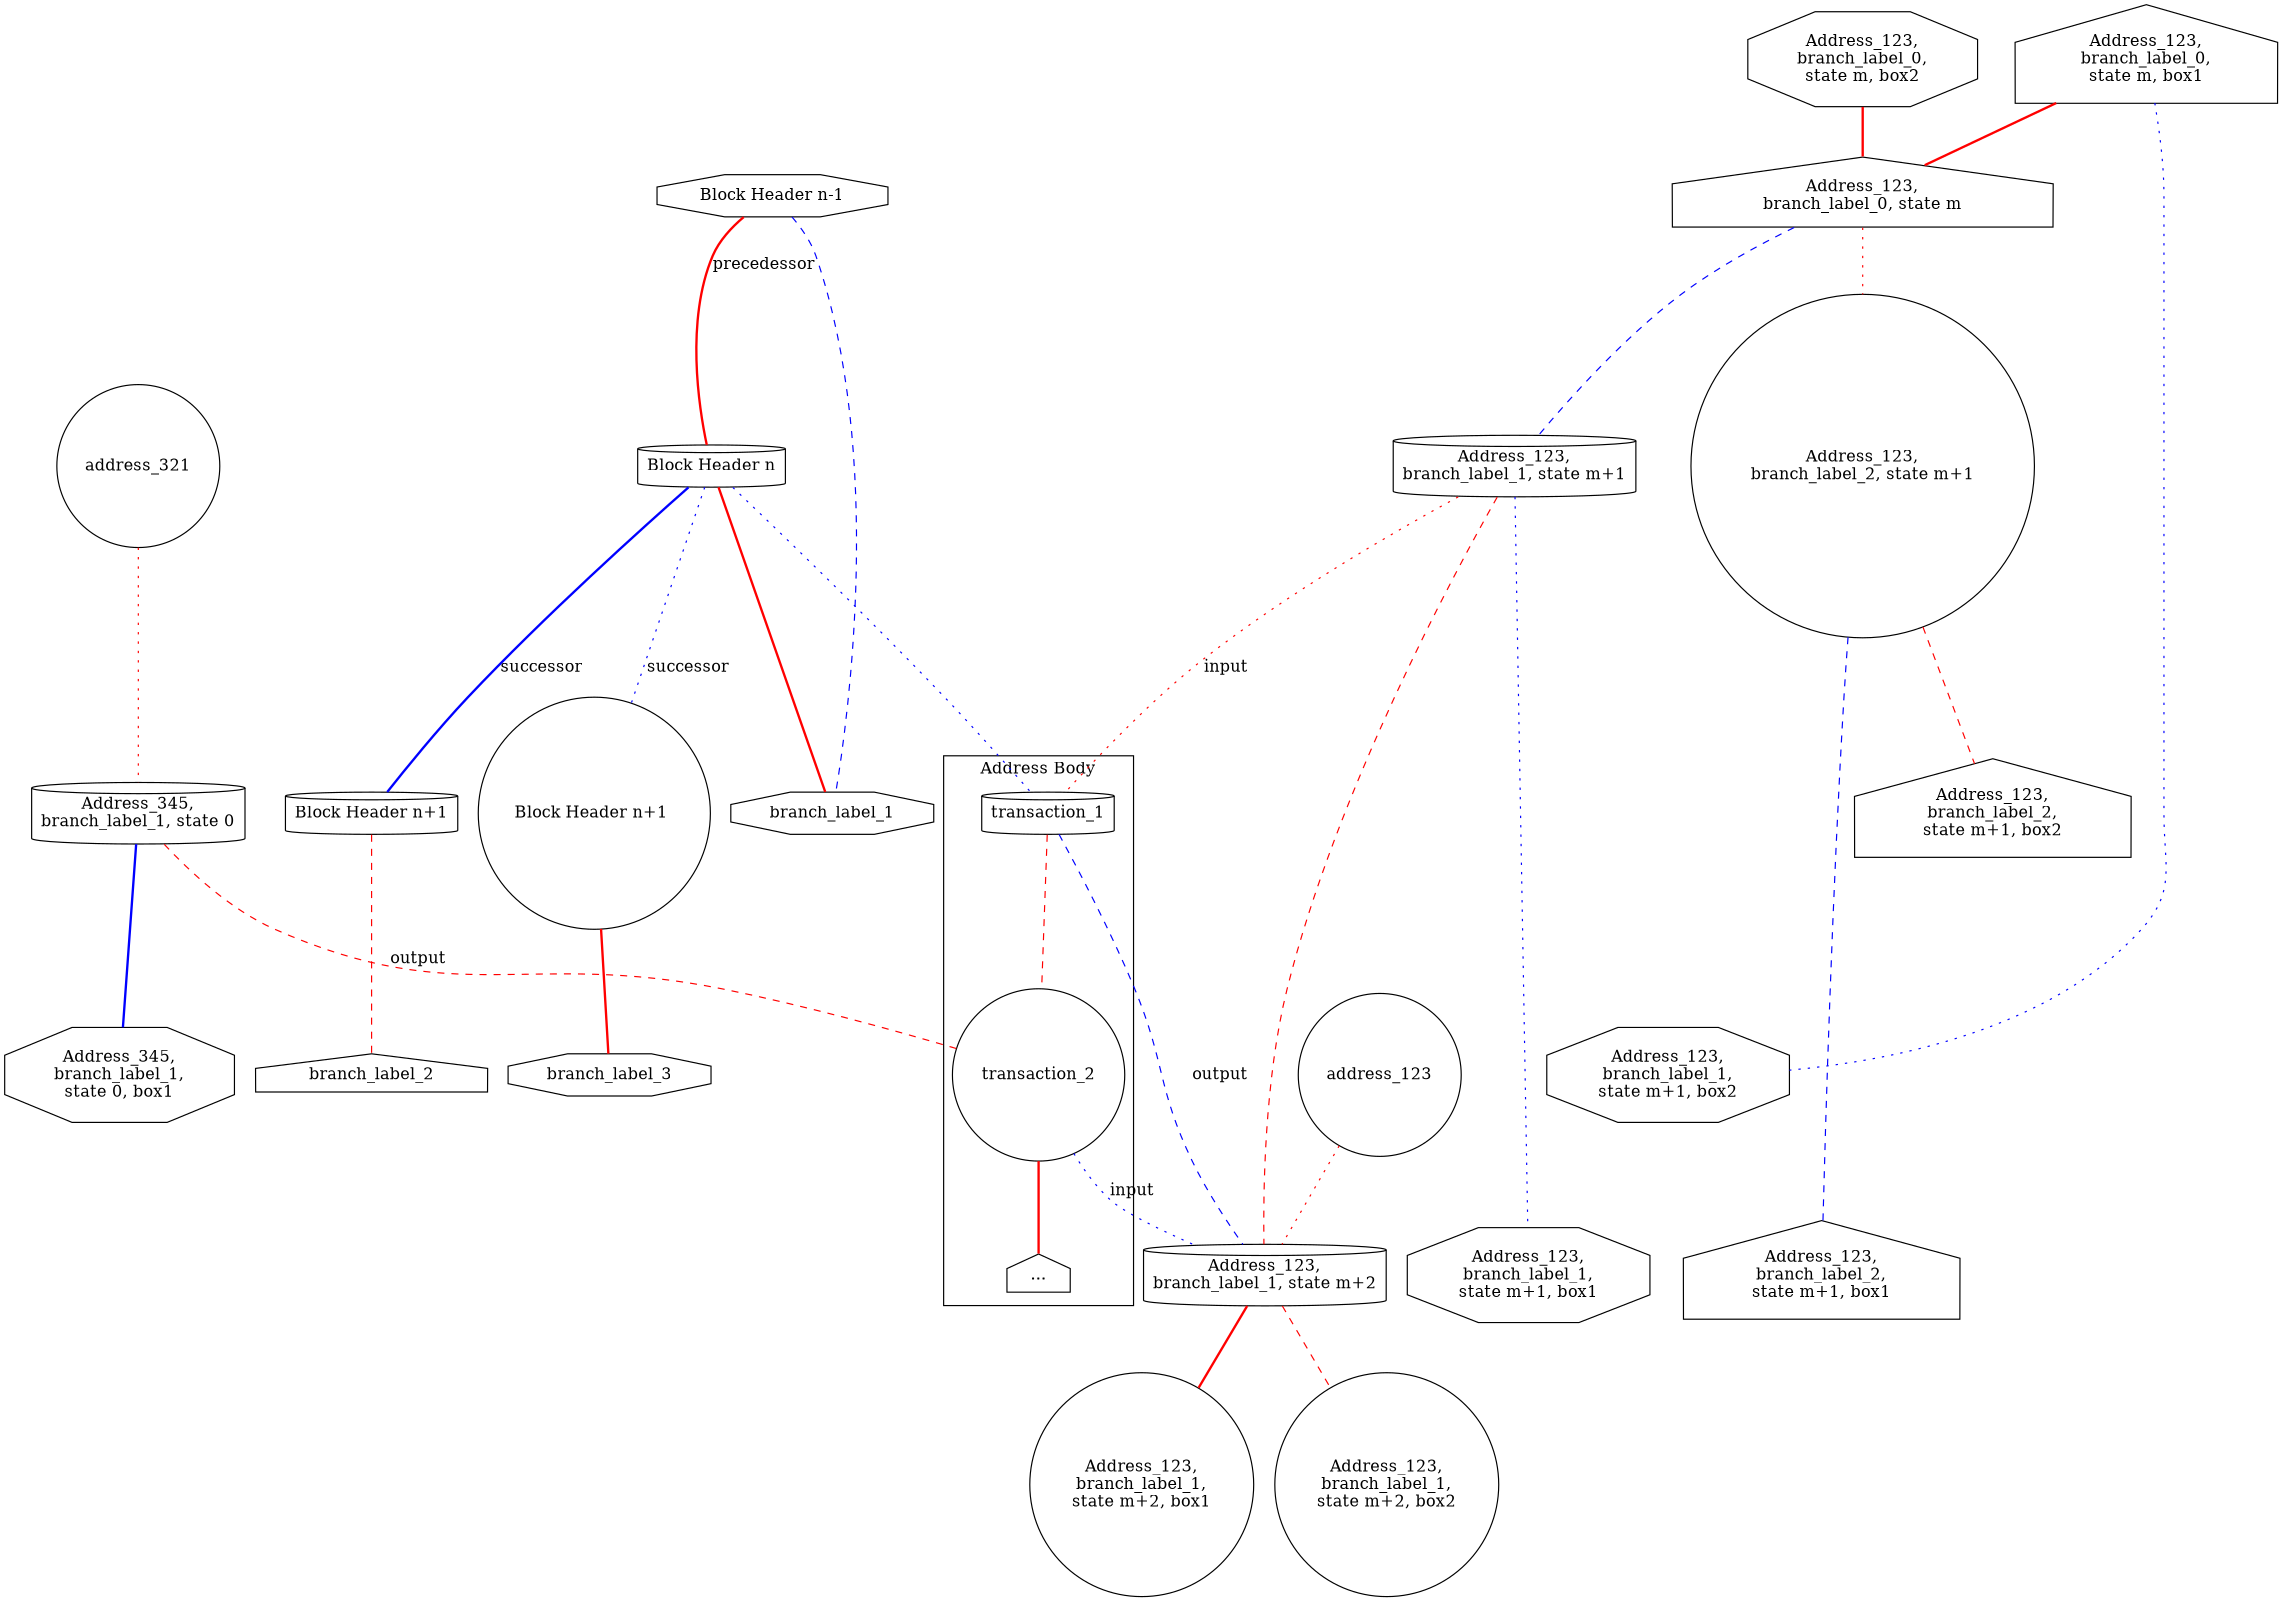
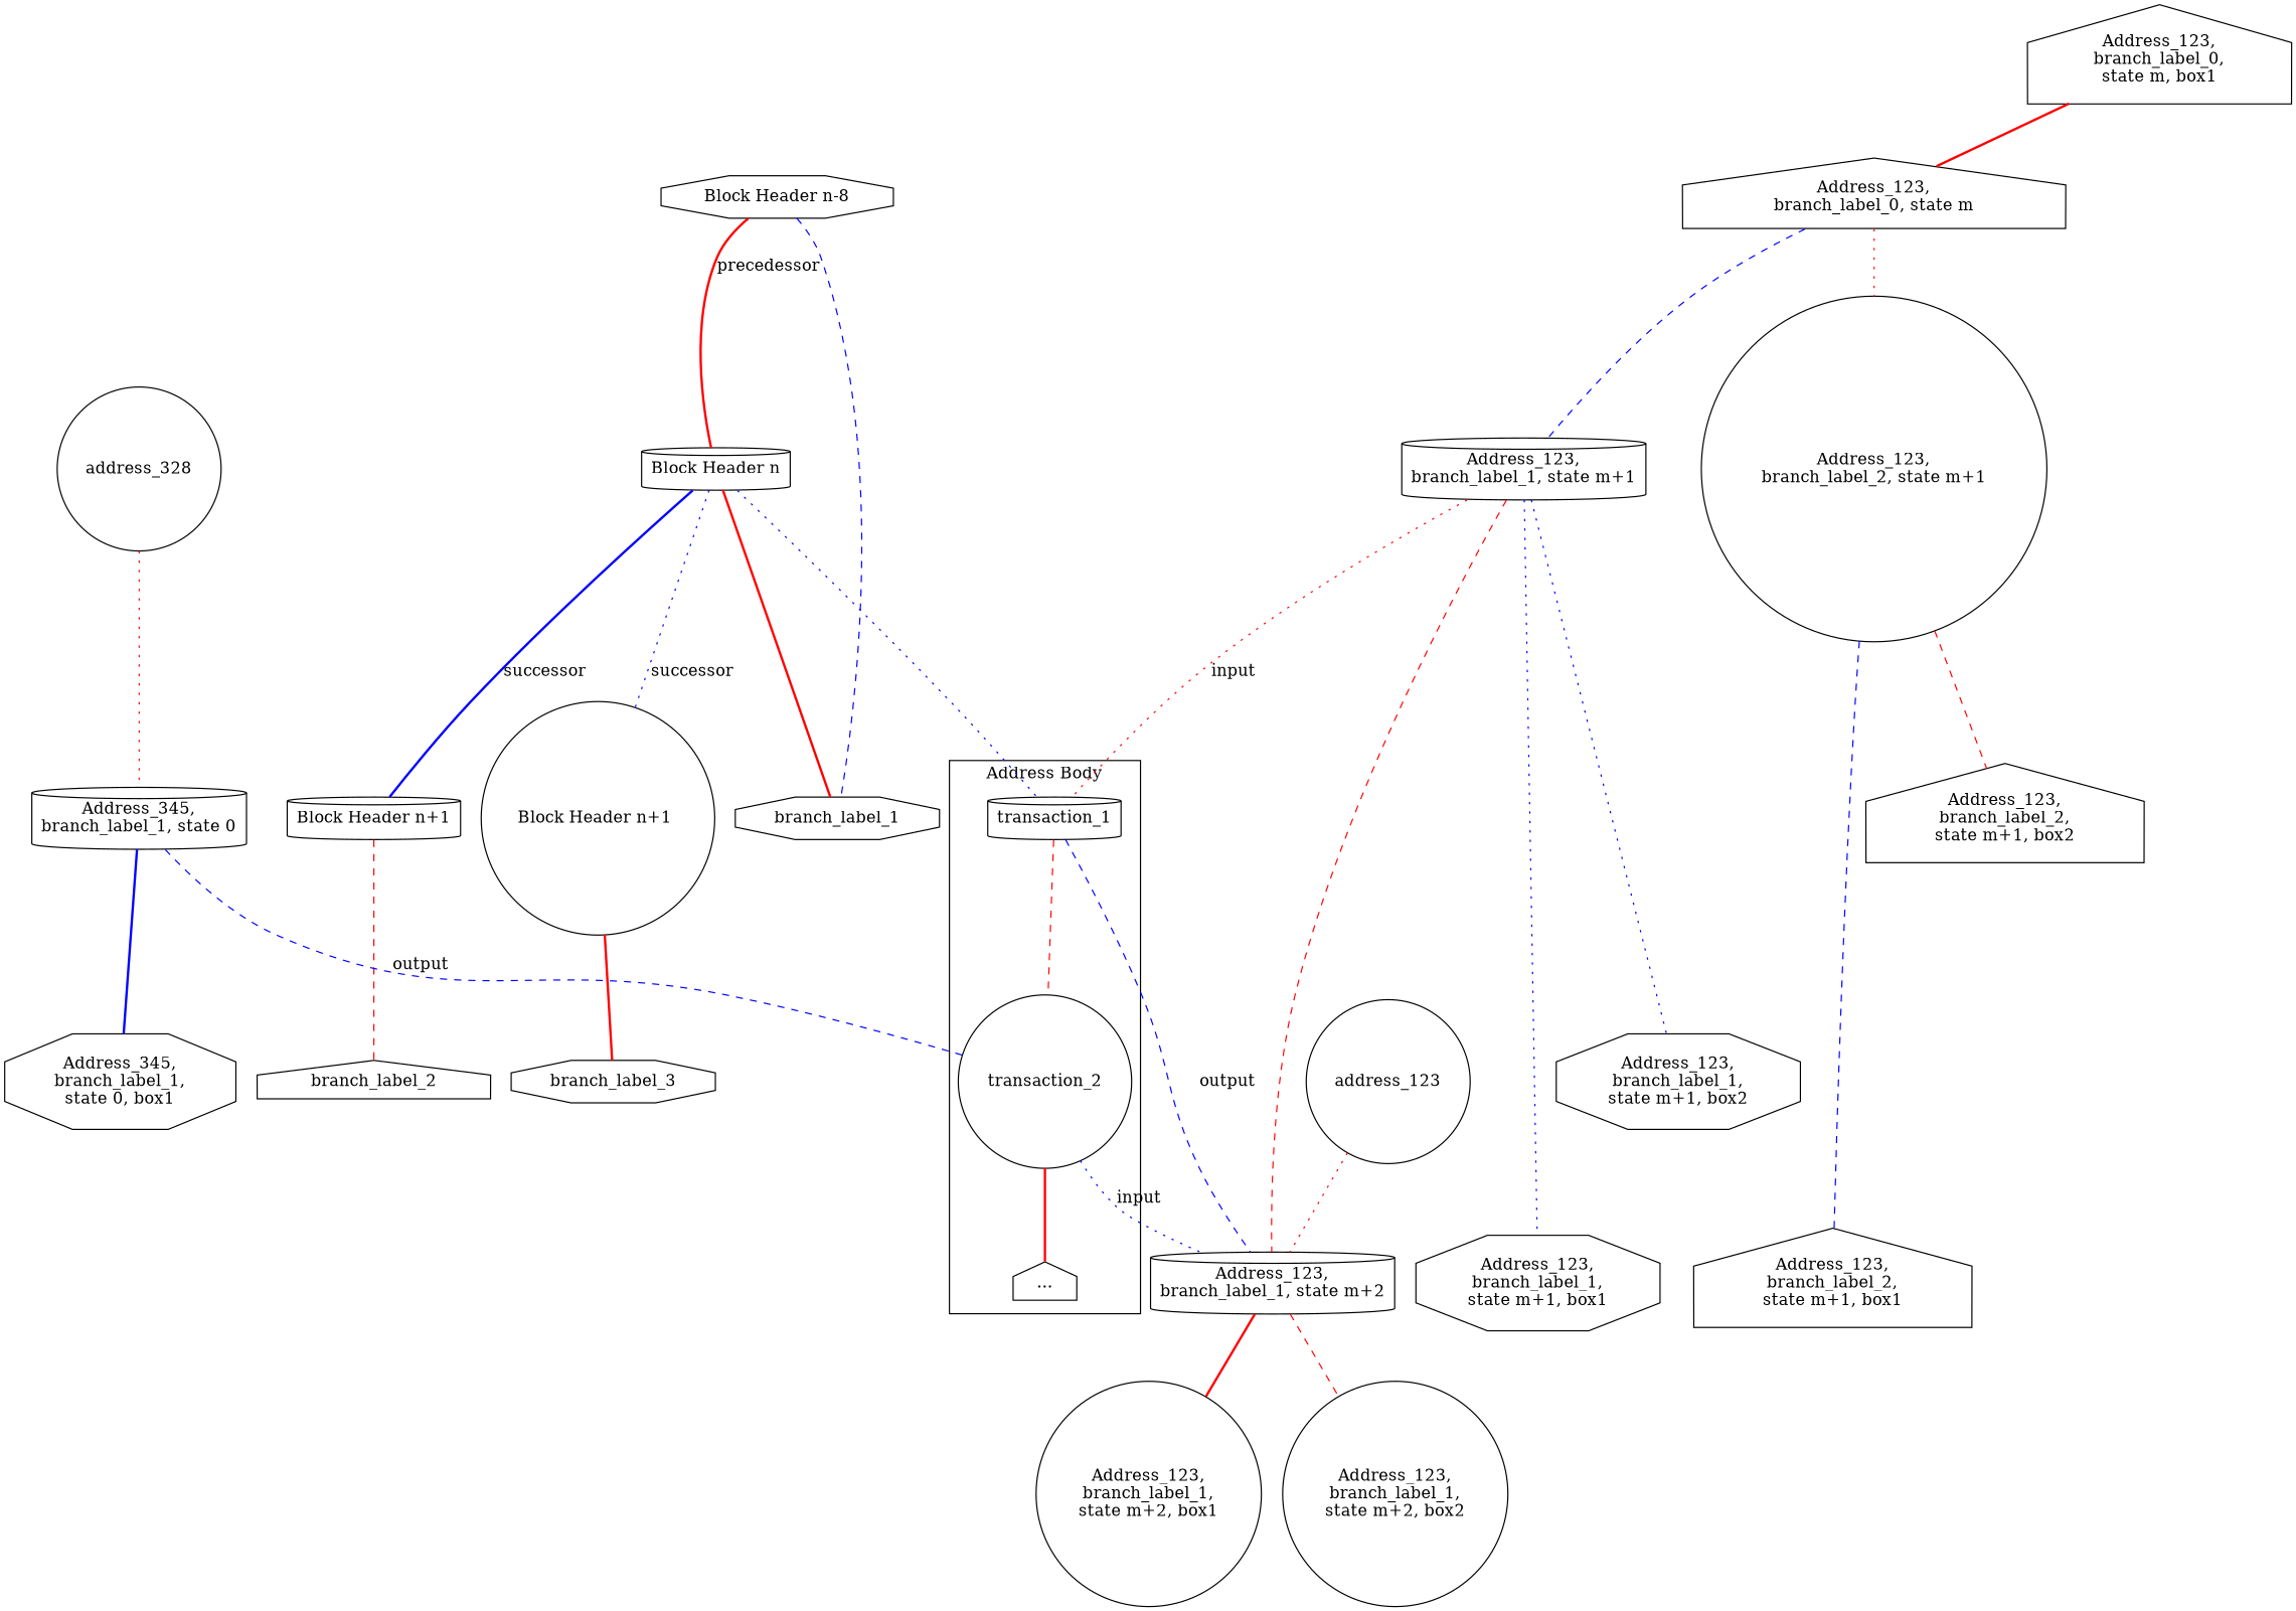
  graph {
    compound=true
    node [shape=circle]
    edge [color=red style=dashed]
    transaction_1 [shape=cylinder]
    transaction_2
    "..." [shape=house]
    "Address_123,\nbranch_label_1, state m+2" [shape=cylinder]
    n5 [label="Block Header n" shape=cylinder]
    branch_label_1 [shape=octagon]
    "Block Header n+1" [shape=cylinder]
    "Block Header n+1 "
    branch_label_2 [shape=house]
    branch_label_3 [shape=octagon]
-   "Block Header n-1" [shape=octagon]
+   "Block Header n-1" [shape=octagon label="Block Header n-8"]
    "Address_123,\nbranch_label_1,\nstate m+2, box1"
    "Address_123,\nbranch_label_1,\nstate m+2, box2"
    "Address_123,\nbranch_label_0,\nstate m, box1" [shape=house]
    "Address_123,\nbranch_label_0, state m" [shape=house]
    "Address_123,\nbranch_label_1, state m+1" [shape=cylinder]
    "Address_123,\nbranch_label_2, state m+1"
-   "Address_123,\nbranch_label_0,\nstate m, box2" [shape=octagon]
    "Address_123,\nbranch_label_1,\nstate m+1, box1" [shape=octagon]
    "Address_123,\nbranch_label_1,\nstate m+1, box2" [shape=octagon]
    "Address_123,\nbranch_label_2,\nstate m+1, box1" [shape=house]
    "Address_123,\nbranch_label_2,\nstate m+1, box2" [shape=house]
    address_123
    "Address_345,\nbranch_label_1, state 0" [shape=cylinder]
    "Address_345,\nbranch_label_1,\nstate 0, box1" [shape=octagon]
-   address_321
+   address_321 [label=address_328]
    subgraph cluster_1 {
      label="Address Body"
      transaction_1
      transaction_2
      "..."
    }
    transaction_1 -- transaction_2
    transaction_1 -- "Address_123,\nbranch_label_1, state m+2" [color=blue label=output]
    transaction_2 -- "..." [style=bold]
    transaction_2 -- "Address_123,\nbranch_label_1, state m+2" [color=blue label=input style=dotted]
    "Address_123,\nbranch_label_1, state m+2" -- "Address_123,\nbranch_label_1,\nstate m+2, box1" [style=bold]
    "Address_123,\nbranch_label_1, state m+2" -- "Address_123,\nbranch_label_1,\nstate m+2, box2"
    n5 -- transaction_1 [color=blue style=dotted]
    n5 -- branch_label_1 [style=bold]
    n5 -- "Block Header n+1" [color=blue label=successor style=bold]
    n5 -- "Block Header n+1 " [color=blue label=successor style=dotted]
    "Block Header n+1" -- branch_label_2
    "Block Header n+1 " -- branch_label_3 [style=bold]
    "Block Header n-1" -- n5 [label=precedessor style=bold]
    "Block Header n-1" -- branch_label_1 [color=blue]
    "Address_123,\nbranch_label_0,\nstate m, box1" -- "Address_123,\nbranch_label_0, state m" [style=bold]
    "Address_123,\nbranch_label_0, state m" -- "Address_123,\nbranch_label_1, state m+1" [color=blue]
    "Address_123,\nbranch_label_0, state m" -- "Address_123,\nbranch_label_2, state m+1" [style=dotted]
    "Address_123,\nbranch_label_1, state m+1" -- transaction_1 [label=input style=dotted]
    "Address_123,\nbranch_label_1, state m+1" -- "Address_123,\nbranch_label_1, state m+2"
    "Address_123,\nbranch_label_1, state m+1" -- "Address_123,\nbranch_label_1,\nstate m+1, box1" [color=blue minlen=3 style=dotted]
-   "Address_123,\nbranch_label_0,\nstate m, box1" -- "Address_123,\nbranch_label_1,\nstate m+1, box2" [color=blue minlen=2 style=dotted]
+   "Address_123,\nbranch_label_1, state m+1" -- "Address_123,\nbranch_label_1,\nstate m+1, box2" [color=blue minlen=2 style=dotted]
    "Address_123,\nbranch_label_2, state m+1" -- "Address_123,\nbranch_label_2,\nstate m+1, box1" [color=blue minlen=3]
    "Address_123,\nbranch_label_2, state m+1" -- "Address_123,\nbranch_label_2,\nstate m+1, box2"
-   "Address_123,\nbranch_label_0,\nstate m, box2" -- "Address_123,\nbranch_label_0, state m" [style=bold]
    address_123 -- "Address_123,\nbranch_label_1, state m+2" [style=dotted]
-   "Address_345,\nbranch_label_1, state 0" -- transaction_2 [label=output]
+   "Address_345,\nbranch_label_1, state 0" -- transaction_2 [color=blue label=output]
    "Address_345,\nbranch_label_1, state 0" -- "Address_345,\nbranch_label_1,\nstate 0, box1" [color=blue style=bold]
    address_321 -- "Address_345,\nbranch_label_1, state 0" [style=dotted]
  }
